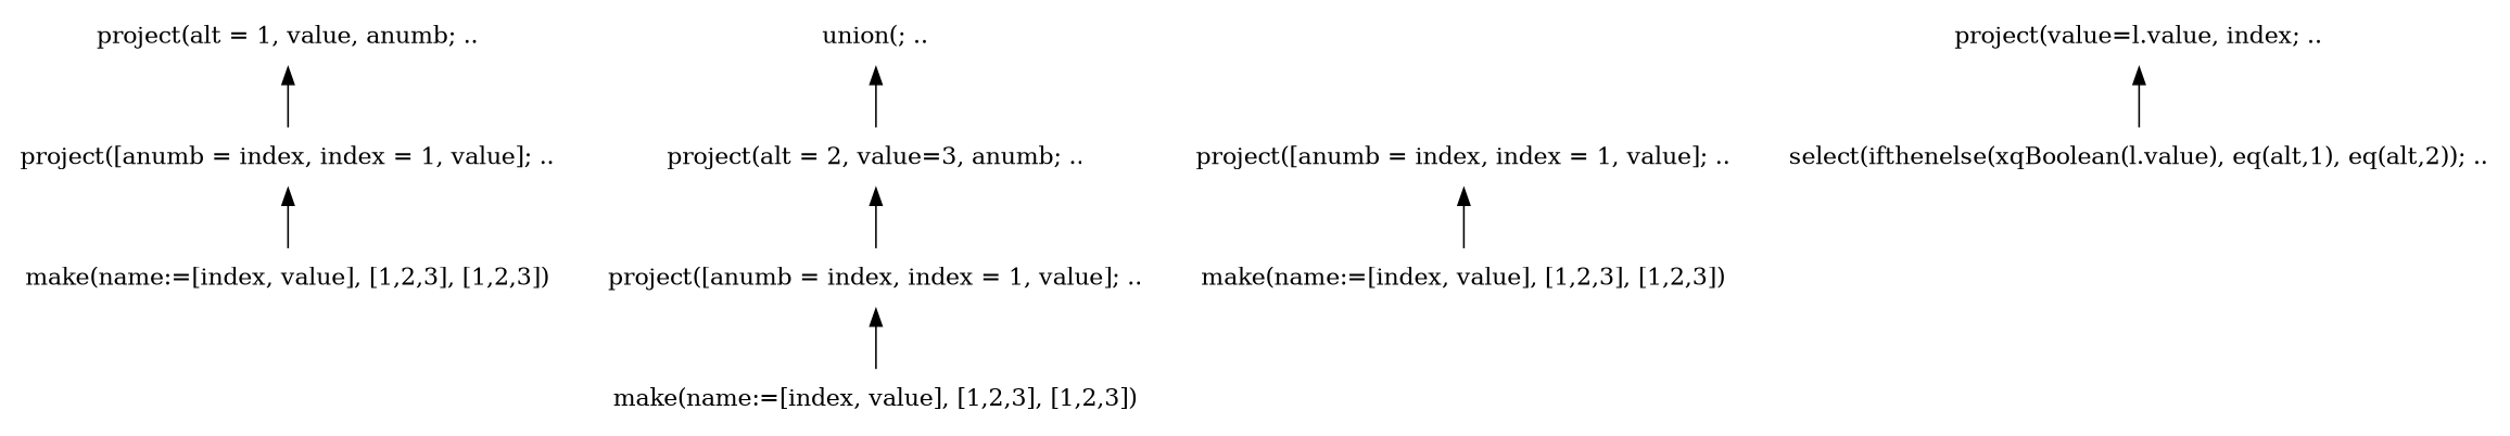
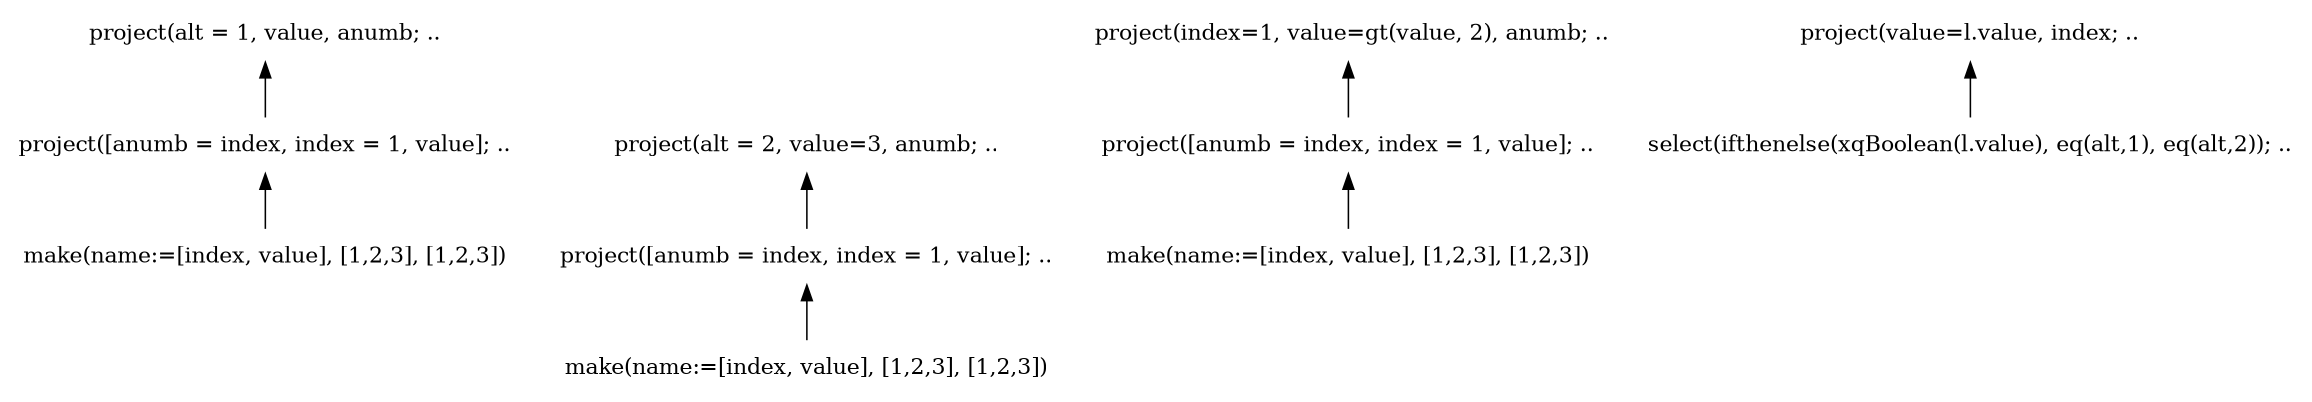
  digraph {
    node [shape=plaintext]
    edge [arrowhead=none arrowtail=normal color=black dir=both fontcolor=black fontname=Helvetica weight=1]
    n1 [label="project([anumb = index, index = 1, value]; .."]
    n2 [label="make(name:=[index, value], [1,2,3], [1,2,3])"]
    n3 [label="project([anumb = index, index = 1, value]; .."]
    n4 [label="make(name:=[index, value], [1,2,3], [1,2,3])"]
    n5 [label="project([anumb = index, index = 1, value]; .."]
    n6 [label="make(name:=[index, value], [1,2,3], [1,2,3])"]
    n7 [label="project(value=l.value, index; .."]
    n8 [label="select(ifthenelse(xqBoolean(l.value), eq(alt,1), eq(alt,2)); .."]
    n9 [label="project(alt = 1, value, anumb; .."]
    n10 [label="project(alt = 2, value=3, anumb; .."]
-   n12 [label="union(; .."]
+   n11 [label=" project(index=1, value=gt(value, 2), anumb; .."]
    n1 -> n2
    n3 -> n4
    n5 -> n6
    n7 -> n8
    n9 -> n1
    n10 -> n3
-   n12 -> n10
+   n11 -> n5
  }
